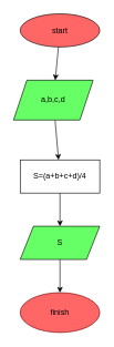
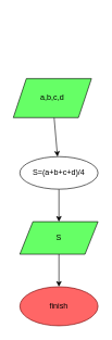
  <mxCell id="0" />
  <mxCell id="1" parent="0" />
- <mxCell id="2" value="" style="edgeStyle=none;html=1;" parent="1" source="3" target="5" edge="1"><mxGeometry relative="1" as="geometry" /></mxCell>
- <mxCell id="3" value="start" style="ellipse;whiteSpace=wrap;html=1;fillColor=#FF6666;" parent="1" vertex="1"><mxGeometry x="30" y="20" width="120" height="50" as="geometry" /></mxCell>
  <mxCell id="4" value="" style="edgeStyle=none;html=1;" parent="1" source="5" target="7" edge="1"><mxGeometry relative="1" as="geometry" /></mxCell>
  <mxCell id="5" value="&lt;font color=&quot;#000000&quot;&gt;a,b,c,d&lt;/font&gt;" style="shape=parallelogram;perimeter=parallelogramPerimeter;whiteSpace=wrap;html=1;fixedSize=1;fillColor=#66FF66;" parent="1" vertex="1"><mxGeometry x="20" y="120" width="120" height="60" as="geometry" /></mxCell>
  <mxCell id="6" value="" style="edgeStyle=none;html=1;" parent="1" source="7" target="9" edge="1"><mxGeometry relative="1" as="geometry" /></mxCell>
- <mxCell id="7" value="S=(a+b+c+d)/4" style="whiteSpace=wrap;html=1;" parent="1" vertex="1"><mxGeometry x="30" y="240" width="120" height="50" as="geometry" /></mxCell>
+ <mxCell id="7" value="S=(a+b+c+d)/4" style="ellipse;whiteSpace=wrap;html=1;" parent="1" vertex="1"><mxGeometry x="30" y="240" width="120" height="50" as="geometry" /></mxCell>
  <mxCell id="8" value="" style="edgeStyle=none;html=1;" parent="1" source="9" target="10" edge="1"><mxGeometry relative="1" as="geometry" /></mxCell>
  <mxCell id="9" value="&lt;font color=&quot;#000000&quot;&gt;S&lt;/font&gt;" style="shape=parallelogram;perimeter=parallelogramPerimeter;whiteSpace=wrap;html=1;fixedSize=1;fillColor=#66FF66;" parent="1" vertex="1"><mxGeometry x="30" y="340" width="120" height="50" as="geometry" /></mxCell>
  <mxCell id="10" value="&lt;font color=&quot;#000000&quot;&gt;finish&lt;/font&gt;" style="ellipse;whiteSpace=wrap;html=1;fillColor=#FF6666;fontColor=#ffffff;strokeColor=#6F0000;" parent="1" vertex="1"><mxGeometry x="30" y="440" width="120" height="60" as="geometry" /></mxCell>
